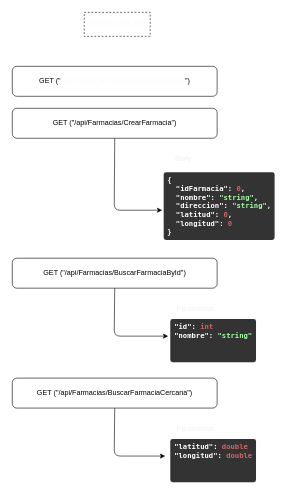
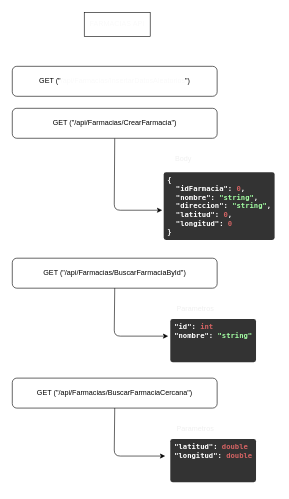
  <mxCell id="0" />
  <mxCell id="1" parent="0" />
  <mxCell id="2" value="GET (&quot;&lt;span style=&quot;text-align: start; background-color: initial;&quot;&gt;&lt;font color=&quot;#fafafa&quot;&gt;/api/Farmacias/InsertarDatosAleatorios&lt;/font&gt;&lt;/span&gt;&lt;span style=&quot;background-color: initial;&quot;&gt;&quot;)&lt;/span&gt;" style="rounded=1;whiteSpace=wrap;html=1;" vertex="1" parent="1"><mxGeometry x="20" y="110" width="341.67" height="50" as="geometry" /></mxCell>
  <mxCell id="3" style="edgeStyle=none;html=1;exitX=0.5;exitY=1;exitDx=0;exitDy=0;fontColor=#F0F0F0;" edge="1" parent="1" source="4" target="5"><mxGeometry relative="1" as="geometry"><Array as="points"><mxPoint x="190" y="350" /></Array></mxGeometry></mxCell>
  <mxCell id="4" value="&lt;div style=&quot;text-align: start;&quot;&gt;&lt;span style=&quot;background-color: initial;&quot;&gt;GET (&quot;&lt;/span&gt;&lt;span style=&quot;background-color: initial;&quot;&gt;/api/Farmacias/CrearFarmacia&lt;/span&gt;&lt;span style=&quot;background-color: initial;&quot;&gt;&quot;)&lt;/span&gt;&lt;/div&gt;" style="rounded=1;whiteSpace=wrap;html=1;" vertex="1" parent="1"><mxGeometry x="20" y="180" width="341.67" height="50" as="geometry" /></mxCell>
  <mxCell id="5" value="&#10;&lt;pre style=&quot;box-sizing: border-box; font-family: monospace; font-size: 12px; max-height: 400px; min-height: 6em; overflow: auto; overflow-wrap: break-word; background: rgb(51, 51, 51); border-radius: 4px; color: white; font-weight: 600; hyphens: auto; margin: 0px; padding: 0.5em; word-break: break-word; font-style: normal; font-variant-ligatures: normal; font-variant-caps: normal; letter-spacing: normal; orphans: 2; text-align: start; text-indent: 0px; text-transform: none; widows: 2; word-spacing: 0px; -webkit-text-stroke-width: 0px; text-decoration-thickness: initial; text-decoration-style: initial; text-decoration-color: initial; display: block;&quot; class=&quot;body-param__example microlight&quot;&gt;&lt;code style=&quot;box-sizing: border-box; font-family: Consolas, monaco, monospace; font-size: 1em; word-break: break-all;&quot; class=&quot;language-json&quot;&gt;&lt;span style=&quot;box-sizing: inherit;&quot;&gt;{&#10;&lt;/span&gt;&lt;span style=&quot;box-sizing: inherit;&quot;&gt;  &lt;/span&gt;&lt;span style=&quot;box-sizing: inherit;&quot; class=&quot;hljs-attr&quot;&gt;&quot;idFarmacia&quot;&lt;/span&gt;&lt;span style=&quot;box-sizing: inherit;&quot;&gt;: &lt;/span&gt;&lt;span style=&quot;box-sizing: inherit; color: rgb(211, 99, 99);&quot;&gt;0&lt;/span&gt;&lt;span style=&quot;box-sizing: inherit;&quot;&gt;,&#10;&lt;/span&gt;&lt;span style=&quot;box-sizing: inherit;&quot;&gt;  &lt;/span&gt;&lt;span style=&quot;box-sizing: inherit;&quot; class=&quot;hljs-attr&quot;&gt;&quot;nombre&quot;&lt;/span&gt;&lt;span style=&quot;box-sizing: inherit;&quot;&gt;: &lt;/span&gt;&lt;span style=&quot;box-sizing: inherit; color: rgb(162, 252, 162);&quot;&gt;&quot;string&quot;&lt;/span&gt;&lt;span style=&quot;box-sizing: inherit;&quot;&gt;,&#10;&lt;/span&gt;&lt;span style=&quot;box-sizing: inherit;&quot;&gt;  &lt;/span&gt;&lt;span style=&quot;box-sizing: inherit;&quot; class=&quot;hljs-attr&quot;&gt;&quot;direccion&quot;&lt;/span&gt;&lt;span style=&quot;box-sizing: inherit;&quot;&gt;: &lt;/span&gt;&lt;span style=&quot;box-sizing: inherit; color: rgb(162, 252, 162);&quot;&gt;&quot;string&quot;&lt;/span&gt;&lt;span style=&quot;box-sizing: inherit;&quot;&gt;,&#10;&lt;/span&gt;&lt;span style=&quot;box-sizing: inherit;&quot;&gt;  &lt;/span&gt;&lt;span style=&quot;box-sizing: inherit;&quot; class=&quot;hljs-attr&quot;&gt;&quot;latitud&quot;&lt;/span&gt;&lt;span style=&quot;box-sizing: inherit;&quot;&gt;: &lt;/span&gt;&lt;span style=&quot;box-sizing: inherit; color: rgb(211, 99, 99);&quot;&gt;0&lt;/span&gt;&lt;span style=&quot;box-sizing: inherit;&quot;&gt;,&#10;&lt;/span&gt;&lt;span style=&quot;box-sizing: inherit;&quot;&gt;  &lt;/span&gt;&lt;span style=&quot;box-sizing: inherit;&quot; class=&quot;hljs-attr&quot;&gt;&quot;longitud&quot;&lt;/span&gt;&lt;span style=&quot;box-sizing: inherit;&quot;&gt;: &lt;/span&gt;&lt;span style=&quot;box-sizing: inherit; color: rgb(211, 99, 99);&quot;&gt;0&lt;/span&gt;&lt;span style=&quot;box-sizing: inherit;&quot;&gt;&#10;&lt;/span&gt;}&lt;/code&gt;&lt;/pre&gt;&#10;&#10;" style="text;html=1;align=center;verticalAlign=middle;resizable=0;points=[];autosize=1;strokeColor=none;fillColor=none;fontColor=#F0F0F0;" vertex="1" parent="1"><mxGeometry x="270" y="260" width="190" height="180" as="geometry" /></mxCell>
  <mxCell id="6" value="Body" style="text;html=1;align=center;verticalAlign=middle;resizable=0;points=[];autosize=1;strokeColor=none;fillColor=none;fontColor=#F0F0F0;" vertex="1" parent="1"><mxGeometry x="280" y="250" width="50" height="30" as="geometry" /></mxCell>
  <mxCell id="7" value="&lt;div style=&quot;text-align: start;&quot;&gt;&lt;span style=&quot;background-color: initial;&quot;&gt;GET (&quot;&lt;/span&gt;&lt;span style=&quot;background-color: initial;&quot;&gt;/api/Farmacias/BuscarFarmaciaById&lt;/span&gt;&lt;span style=&quot;background-color: initial;&quot;&gt;&quot;)&lt;/span&gt;&lt;/div&gt;" style="rounded=1;whiteSpace=wrap;html=1;" vertex="1" parent="1"><mxGeometry x="20" y="430" width="341.67" height="50" as="geometry" /></mxCell>
  <mxCell id="8" value="&lt;br&gt;&lt;pre style=&quot;box-sizing: border-box; font-family: monospace; font-size: 12px; max-height: 400px; min-height: 6em; overflow: auto; overflow-wrap: break-word; background: rgb(51, 51, 51); border-radius: 4px; font-weight: 600; hyphens: auto; margin: 0px; padding: 0.5em; word-break: break-word; font-style: normal; font-variant-ligatures: normal; font-variant-caps: normal; letter-spacing: normal; orphans: 2; text-align: start; text-indent: 0px; text-transform: none; widows: 2; word-spacing: 0px; -webkit-text-stroke-width: 0px; text-decoration-thickness: initial; text-decoration-style: initial; text-decoration-color: initial; display: block;&quot; class=&quot;body-param__example microlight&quot;&gt;&lt;code style=&quot;box-sizing: border-box; font-family: Consolas, monaco, monospace; font-size: 1em; word-break: break-all;&quot; class=&quot;language-json&quot;&gt;&lt;span style=&quot;color: white; box-sizing: inherit;&quot; class=&quot;hljs-attr&quot;&gt;&quot;id&quot;&lt;/span&gt;&lt;span style=&quot;box-sizing: inherit;&quot;&gt;&lt;font color=&quot;#ffffff&quot;&gt;: &lt;/font&gt;&lt;font color=&quot;#d36363&quot;&gt;int&lt;/font&gt;&lt;/span&gt;&lt;span style=&quot;color: white; box-sizing: inherit;&quot;&gt;&lt;br&gt;&lt;/span&gt;&lt;span style=&quot;color: white; box-sizing: inherit;&quot; class=&quot;hljs-attr&quot;&gt;&quot;nombre&quot;&lt;/span&gt;&lt;span style=&quot;color: white; box-sizing: inherit;&quot;&gt;: &lt;/span&gt;&lt;span style=&quot;color: rgb(162, 252, 162); box-sizing: inherit;&quot;&gt;&quot;string&quot;&lt;/span&gt;&lt;font color=&quot;#ffffff&quot;&gt;&lt;br&gt;&lt;/font&gt;&lt;/code&gt;&lt;/pre&gt;" style="text;html=1;align=center;verticalAlign=middle;resizable=0;points=[];autosize=1;strokeColor=none;fillColor=none;fontColor=#F0F0F0;" vertex="1" parent="1"><mxGeometry x="280" y="510" width="150" height="100" as="geometry" /></mxCell>
  <mxCell id="9" value="Parametros" style="text;html=1;align=center;verticalAlign=middle;resizable=0;points=[];autosize=1;strokeColor=none;fillColor=none;fontColor=#F0F0F0;" vertex="1" parent="1"><mxGeometry x="280" y="499" width="90" height="30" as="geometry" /></mxCell>
  <mxCell id="10" style="edgeStyle=none;html=1;exitX=0.5;exitY=1;exitDx=0;exitDy=0;fontColor=#F0F0F0;" edge="1" parent="1" target="8"><mxGeometry relative="1" as="geometry"><mxPoint x="190.835" y="480" as="sourcePoint" /><mxPoint x="270" y="600" as="targetPoint" /><Array as="points"><mxPoint x="190" y="560" /></Array></mxGeometry></mxCell>
  <mxCell id="11" value="&lt;div style=&quot;text-align: start;&quot;&gt;&lt;span style=&quot;background-color: initial;&quot;&gt;GET (&quot;&lt;/span&gt;&lt;span style=&quot;background-color: initial;&quot;&gt;/api/Farmacias/BuscarFarmaciaCercana&lt;/span&gt;&lt;span style=&quot;background-color: initial;&quot;&gt;&quot;)&lt;/span&gt;&lt;/div&gt;" style="rounded=1;whiteSpace=wrap;html=1;" vertex="1" parent="1"><mxGeometry x="20" y="630" width="341.67" height="50" as="geometry" /></mxCell>
  <mxCell id="12" value="&lt;br&gt;&lt;pre style=&quot;box-sizing: border-box; font-family: monospace; font-size: 12px; max-height: 400px; min-height: 6em; overflow: auto; overflow-wrap: break-word; background: rgb(51, 51, 51); border-radius: 4px; font-weight: 600; hyphens: auto; margin: 0px; padding: 0.5em; word-break: break-word; font-style: normal; font-variant-ligatures: normal; font-variant-caps: normal; letter-spacing: normal; orphans: 2; text-align: start; text-indent: 0px; text-transform: none; widows: 2; word-spacing: 0px; -webkit-text-stroke-width: 0px; text-decoration-thickness: initial; text-decoration-style: initial; text-decoration-color: initial; display: block;&quot; class=&quot;body-param__example microlight&quot;&gt;&lt;code style=&quot;box-sizing: border-box; font-family: Consolas, monaco, monospace; font-size: 1em; word-break: break-all;&quot; class=&quot;language-json&quot;&gt;&lt;span style=&quot;color: white; box-sizing: inherit;&quot; class=&quot;hljs-attr&quot;&gt;&quot;latitud&quot;&lt;/span&gt;&lt;span style=&quot;box-sizing: inherit;&quot;&gt;&lt;font color=&quot;#ffffff&quot;&gt;: &lt;/font&gt;&lt;font color=&quot;#d36363&quot;&gt;double&lt;/font&gt;&lt;/span&gt;&lt;span style=&quot;color: white; box-sizing: inherit;&quot;&gt;&lt;br&gt;&lt;/span&gt;&lt;span style=&quot;color: white; box-sizing: inherit;&quot; class=&quot;hljs-attr&quot;&gt;&quot;longitud&quot;&lt;/span&gt;&lt;span style=&quot;color: white; box-sizing: inherit;&quot;&gt;: &lt;/span&gt;&lt;/code&gt;&lt;font color=&quot;#d36363&quot;&gt;double&lt;/font&gt;&lt;/pre&gt;" style="text;html=1;align=center;verticalAlign=middle;resizable=0;points=[];autosize=1;strokeColor=none;fillColor=none;fontColor=#F0F0F0;" vertex="1" parent="1"><mxGeometry x="275" y="710" width="160" height="100" as="geometry" /></mxCell>
  <mxCell id="13" value="Parametros" style="text;html=1;align=center;verticalAlign=middle;resizable=0;points=[];autosize=1;strokeColor=none;fillColor=none;fontColor=#F0F0F0;" vertex="1" parent="1"><mxGeometry x="280" y="699" width="90" height="30" as="geometry" /></mxCell>
  <mxCell id="14" style="edgeStyle=none;html=1;exitX=0.5;exitY=1;exitDx=0;exitDy=0;fontColor=#F0F0F0;" edge="1" parent="1" target="12"><mxGeometry relative="1" as="geometry"><mxPoint x="190.835" y="680" as="sourcePoint" /><mxPoint x="270" y="800" as="targetPoint" /><Array as="points"><mxPoint x="190" y="760" /></Array></mxGeometry></mxCell>
- <mxCell id="15" value="&lt;span style=&quot;color: rgb(250, 250, 250);&quot;&gt;FARMACIAS API&lt;/span&gt;" style="whiteSpace=wrap;html=1;fontColor=#F0F0F0;dashed=1;" vertex="1" parent="1"><mxGeometry x="140" y="20" width="110" height="40" as="geometry" /></mxCell>
+ <mxCell id="15" value="&lt;span style=&quot;color: rgb(250, 250, 250);&quot;&gt;FARMACIAS API&lt;/span&gt;" style="whiteSpace=wrap;html=1;fontColor=#F0F0F0;" vertex="1" parent="1"><mxGeometry x="140" y="20" width="110" height="40" as="geometry" /></mxCell>
